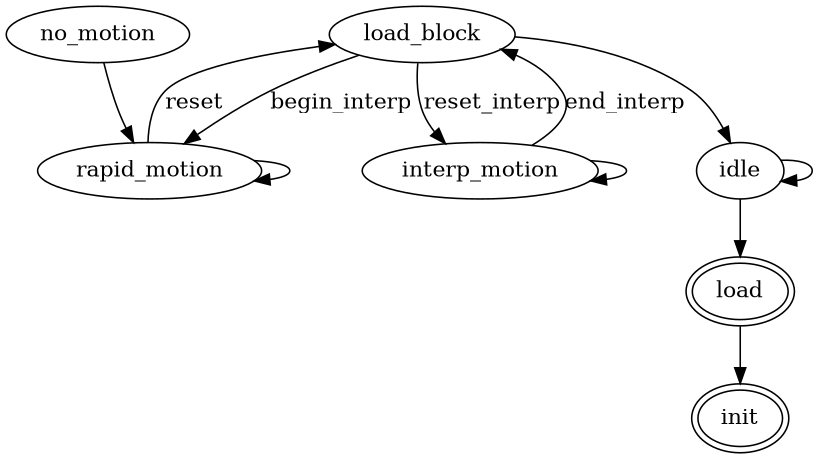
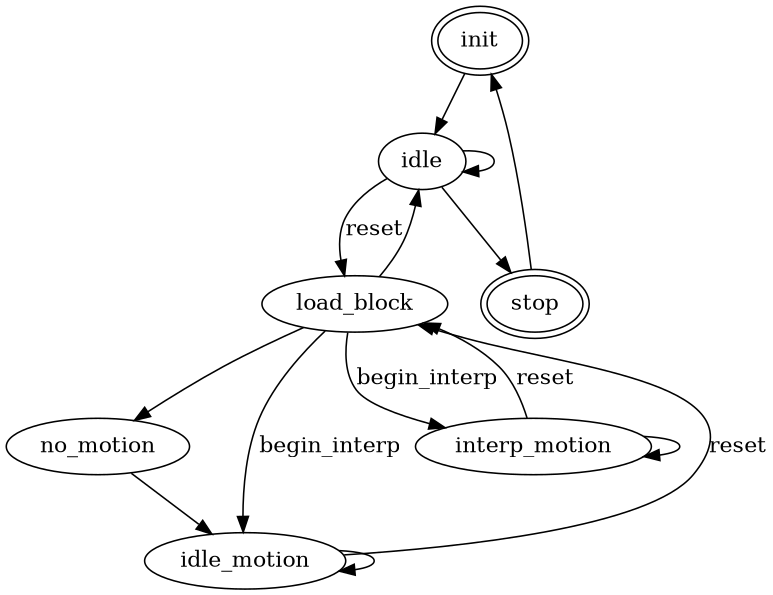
  digraph {
    init [peripheries=2]
    idle
-   stop [peripheries=2 label=load]
+   stop [peripheries=2]
    load_block
    no_motion
-   rapid_motion
+   rapid_motion [label=idle_motion]
    interp_motion
+   init -> idle
    idle -> idle
    idle -> stop
+   idle -> load_block [label=reset]
    stop -> init
    load_block -> idle
+   load_block -> no_motion
    load_block -> rapid_motion [label=begin_interp]
-   load_block -> interp_motion [label=reset_interp]
+   load_block -> interp_motion [label=begin_interp]
    no_motion -> rapid_motion
    rapid_motion -> load_block [label=reset]
    rapid_motion -> rapid_motion
-   interp_motion -> load_block [label=end_interp]
+   interp_motion -> load_block [label=reset]
    interp_motion -> interp_motion
  }
